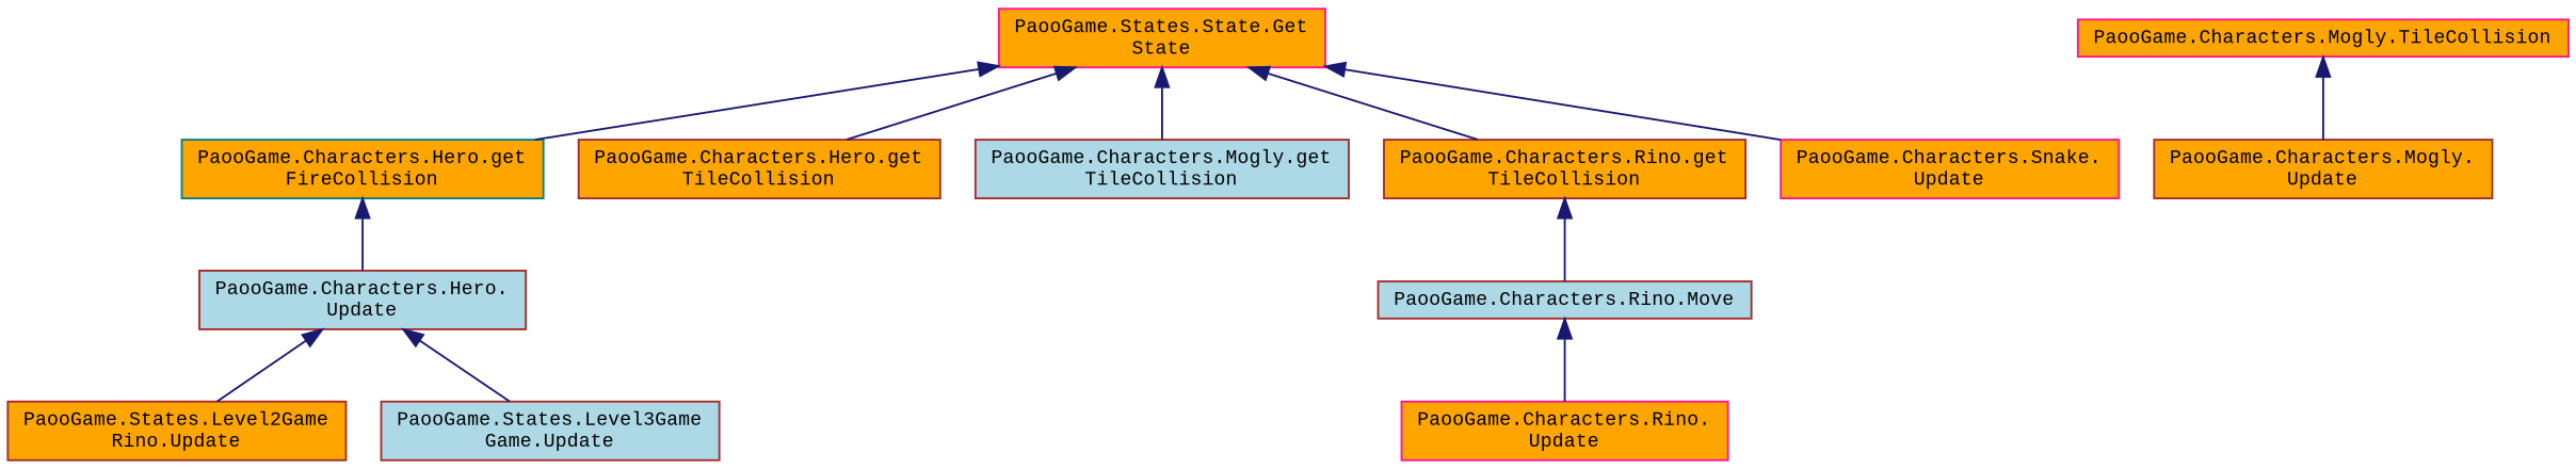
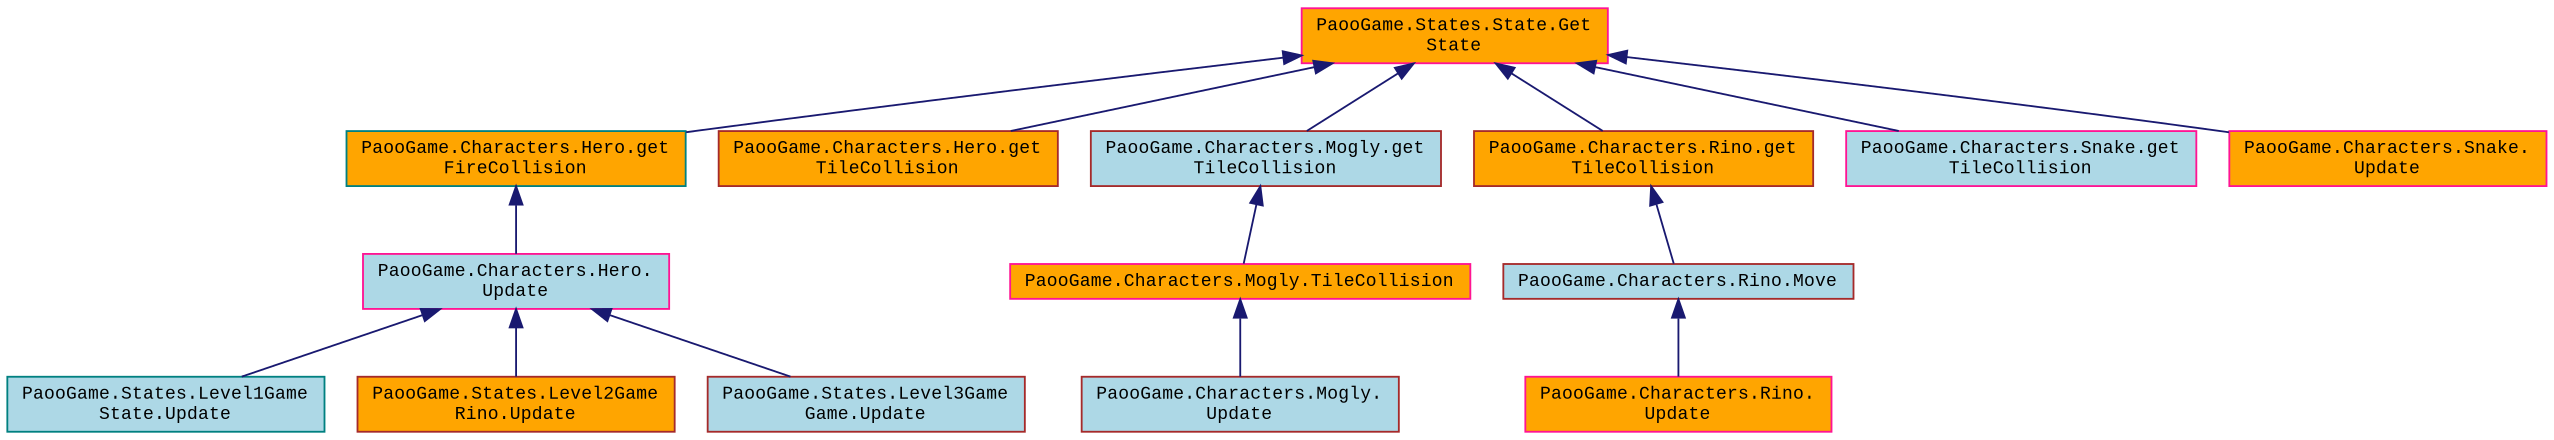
  digraph {
    fontname="Liberation Mono"
    rankdir=TB
    node [color=brown fillcolor=orange fontname="Liberation Mono" fontsize=10 shape=record style=filled]
    edge [color=midnightblue dir=back fontname="Liberation Mono" fontsize=10 labelfontname=Helvetica labelfontsize=10 style=solid]
    n1 [color=deeppink fontcolor=black height=0.2 label="PaooGame.States.State.Get\lState" width=0.4]
    n2 [color=teal height=0.2 label="PaooGame.Characters.Hero.get\lFireCollision" width=0.4]
    n3 [height=0.2 label="PaooGame.Characters.Hero.get\lTileCollision" width=0.4]
    n4 [fillcolor=lightblue height=0.2 label="PaooGame.Characters.Mogly.get\lTileCollision" width=0.4]
    n5 [height=0.2 label="PaooGame.Characters.Rino.get\lTileCollision" width=0.4]
+   n6 [color=deeppink fillcolor=lightblue height=0.2 label="PaooGame.Characters.Snake.get\lTileCollision" width=0.4]
    n7 [color=deeppink height=0.2 label="PaooGame.Characters.Snake.\lUpdate" width=0.4]
-   n8 [fillcolor=lightblue height=0.2 label="PaooGame.Characters.Hero.\lUpdate" width=0.4]
+   n8 [color=deeppink fillcolor=lightblue height=0.2 label="PaooGame.Characters.Hero.\lUpdate" width=0.4]
    n9 [color=deeppink height=0.2 label="PaooGame.Characters.Mogly.TileCollision" width=0.4]
    n10 [fillcolor=lightblue height=0.2 label="PaooGame.Characters.Rino.Move" width=0.4]
    n11 [color=deeppink height=0.2 label="PaooGame.Characters.Rino.\lUpdate" width=0.4]
+   n12 [color=teal fillcolor=lightblue height=0.2 label="PaooGame.States.Level1Game\lState.Update" width=0.4]
    n13 [height=0.2 label="PaooGame.States.Level2Game\lRino.Update" width=0.4]
    n14 [fillcolor=lightblue height=0.2 label="PaooGame.States.Level3Game\lGame.Update" width=0.4]
-   n15 [height=0.2 label="PaooGame.Characters.Mogly.\lUpdate" width=0.4]
+   n15 [fillcolor=lightblue height=0.2 label="PaooGame.Characters.Mogly.\lUpdate" width=0.4]
    n1 -> n2
    n1 -> n3
    n1 -> n4
    n1 -> n5
+   n1 -> n6
    n1 -> n7
    n2 -> n8
+   n4 -> n9
    n5 -> n10
+   n8 -> n12
    n8 -> n13
    n8 -> n14
    n9 -> n15
    n10 -> n11
  }
